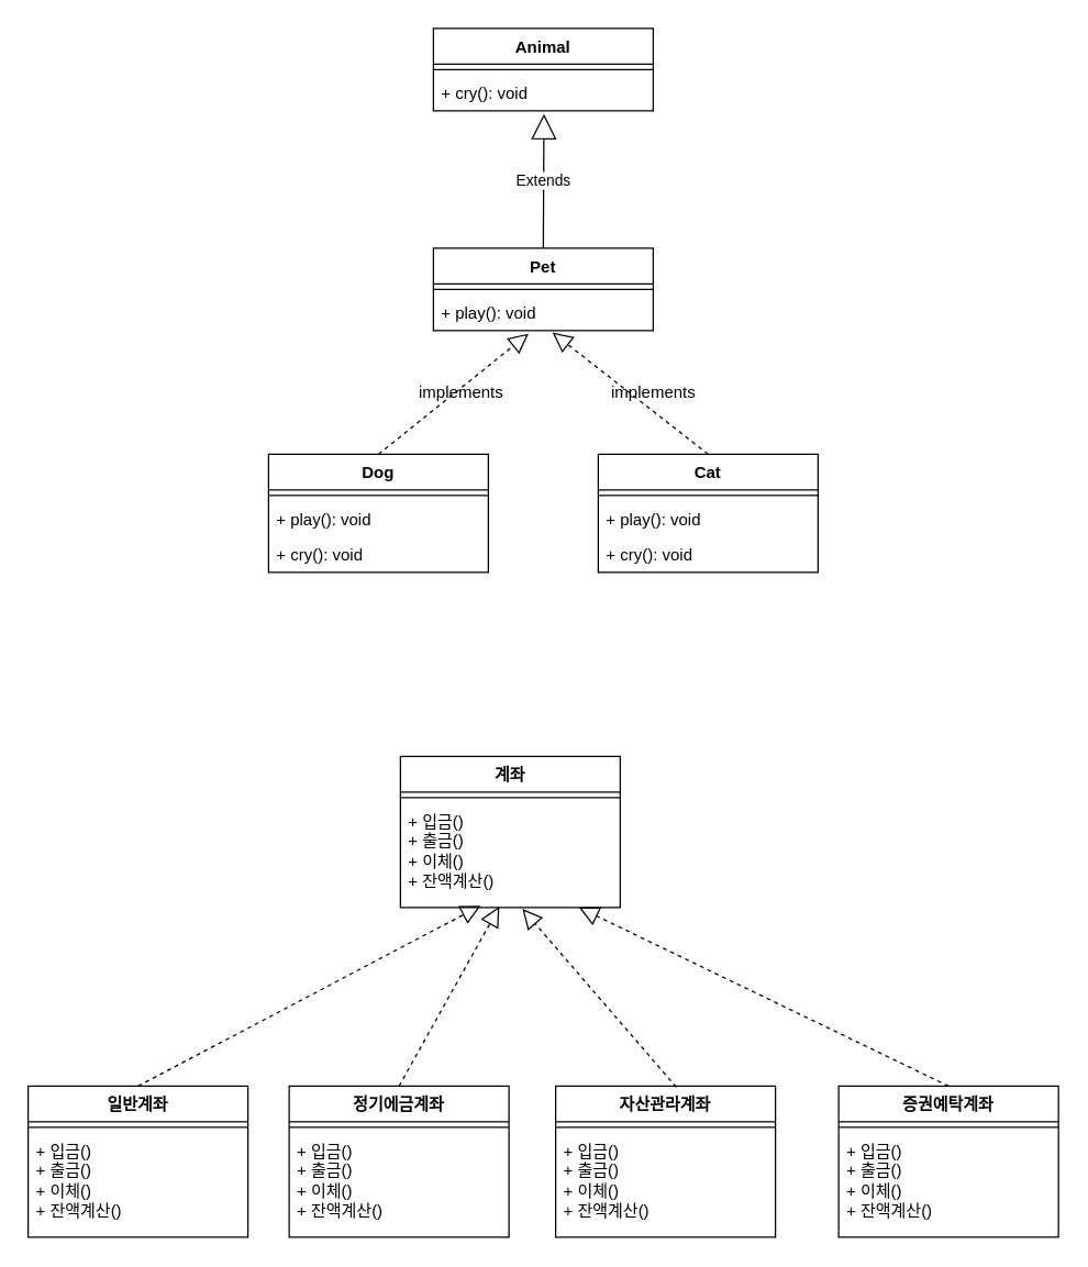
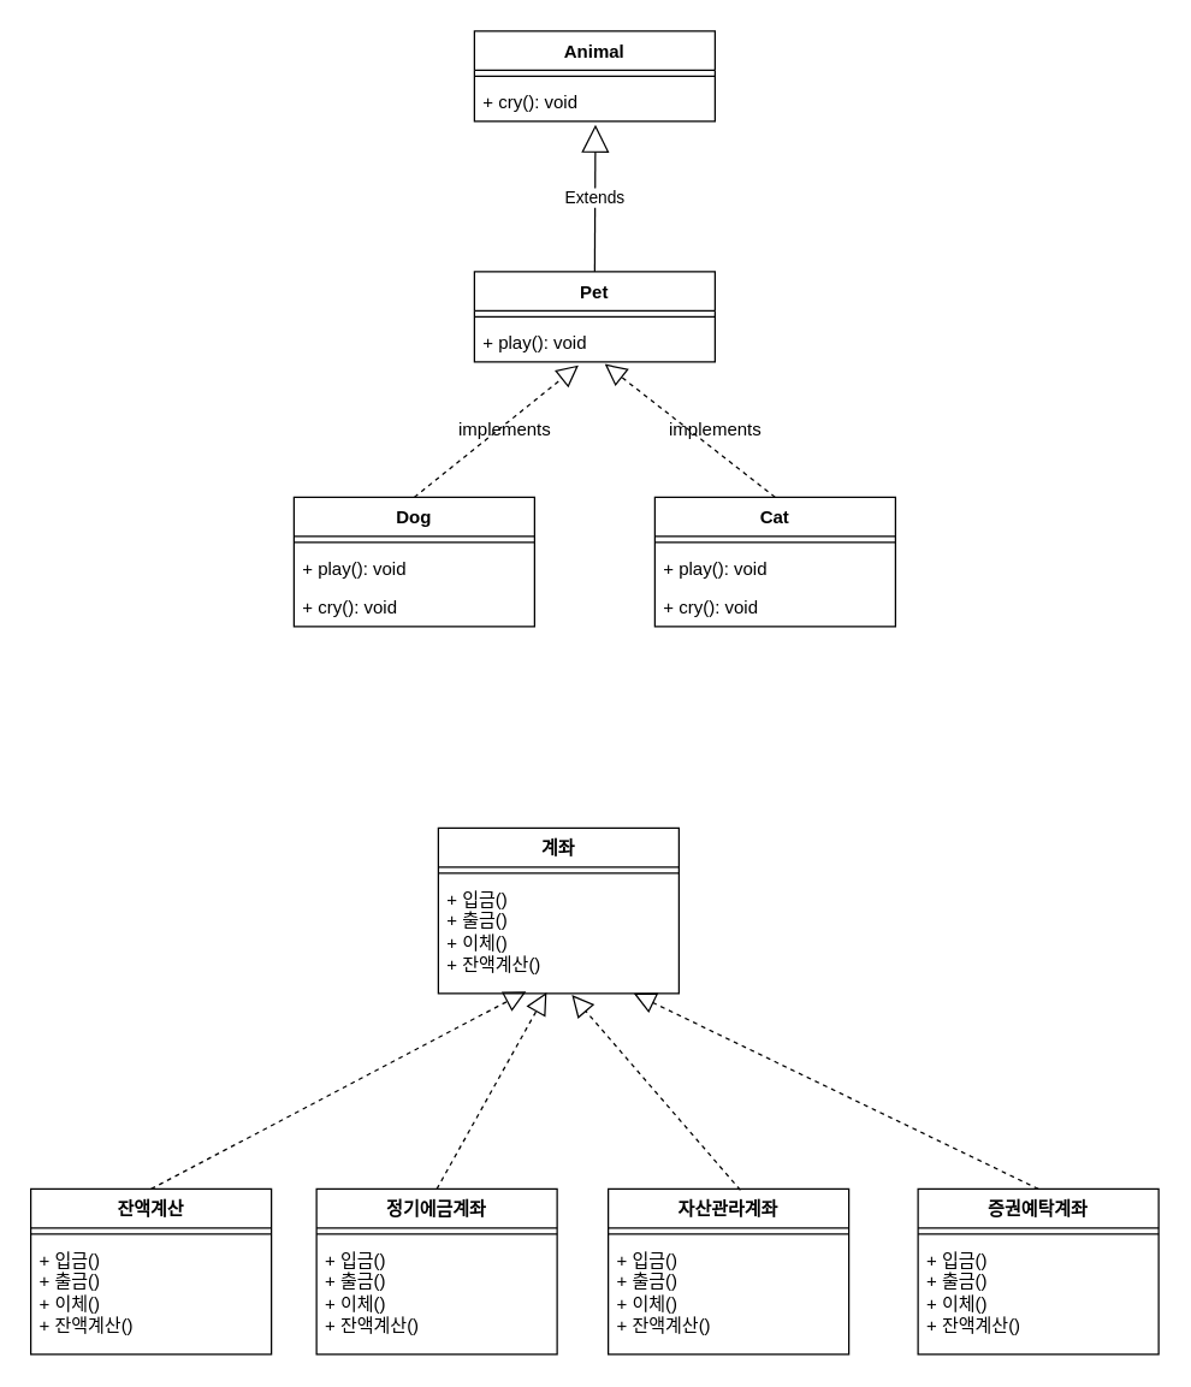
  <mxCell id="0" />
  <mxCell id="1" parent="0" />
  <mxCell id="2" value="Animal" style="swimlane;fontStyle=1;align=center;verticalAlign=top;childLayout=stackLayout;horizontal=1;startSize=26;horizontalStack=0;resizeParent=1;resizeParentMax=0;resizeLast=0;collapsible=1;marginBottom=0;whiteSpace=wrap;html=1;" vertex="1" parent="1"><mxGeometry x="315" y="20" width="160" height="60" as="geometry" /></mxCell>
  <mxCell id="3" value="" style="line;strokeWidth=1;fillColor=none;align=left;verticalAlign=middle;spacingTop=-1;spacingLeft=3;spacingRight=3;rotatable=0;labelPosition=right;points=[];portConstraint=eastwest;strokeColor=inherit;" vertex="1" parent="2"><mxGeometry y="26" width="160" height="8" as="geometry" /></mxCell>
  <mxCell id="4" value="+ cry(): void" style="text;strokeColor=none;fillColor=none;align=left;verticalAlign=top;spacingLeft=4;spacingRight=4;overflow=hidden;rotatable=0;points=[[0,0.5],[1,0.5]];portConstraint=eastwest;whiteSpace=wrap;html=1;" vertex="1" parent="2"><mxGeometry y="34" width="160" height="26" as="geometry" /></mxCell>
  <mxCell id="5" value="Pet" style="swimlane;fontStyle=1;align=center;verticalAlign=top;childLayout=stackLayout;horizontal=1;startSize=26;horizontalStack=0;resizeParent=1;resizeParentMax=0;resizeLast=0;collapsible=1;marginBottom=0;whiteSpace=wrap;html=1;" vertex="1" parent="1"><mxGeometry x="315" y="180" width="160" height="60" as="geometry" /></mxCell>
  <mxCell id="6" value="" style="line;strokeWidth=1;fillColor=none;align=left;verticalAlign=middle;spacingTop=-1;spacingLeft=3;spacingRight=3;rotatable=0;labelPosition=right;points=[];portConstraint=eastwest;strokeColor=inherit;" vertex="1" parent="5"><mxGeometry y="26" width="160" height="8" as="geometry" /></mxCell>
  <mxCell id="7" value="+ play(): void" style="text;strokeColor=none;fillColor=none;align=left;verticalAlign=top;spacingLeft=4;spacingRight=4;overflow=hidden;rotatable=0;points=[[0,0.5],[1,0.5]];portConstraint=eastwest;whiteSpace=wrap;html=1;" vertex="1" parent="5"><mxGeometry y="34" width="160" height="26" as="geometry" /></mxCell>
  <mxCell id="8" value="Cat" style="swimlane;fontStyle=1;align=center;verticalAlign=top;childLayout=stackLayout;horizontal=1;startSize=26;horizontalStack=0;resizeParent=1;resizeParentMax=0;resizeLast=0;collapsible=1;marginBottom=0;whiteSpace=wrap;html=1;" vertex="1" parent="1"><mxGeometry x="435" y="330" width="160" height="86" as="geometry" /></mxCell>
  <mxCell id="9" value="" style="line;strokeWidth=1;fillColor=none;align=left;verticalAlign=middle;spacingTop=-1;spacingLeft=3;spacingRight=3;rotatable=0;labelPosition=right;points=[];portConstraint=eastwest;strokeColor=inherit;" vertex="1" parent="8"><mxGeometry y="26" width="160" height="8" as="geometry" /></mxCell>
  <mxCell id="10" value="+ play(): void" style="text;strokeColor=none;fillColor=none;align=left;verticalAlign=top;spacingLeft=4;spacingRight=4;overflow=hidden;rotatable=0;points=[[0,0.5],[1,0.5]];portConstraint=eastwest;whiteSpace=wrap;html=1;" vertex="1" parent="8"><mxGeometry y="34" width="160" height="26" as="geometry" /></mxCell>
  <mxCell id="11" value="+ cry(): void" style="text;strokeColor=none;fillColor=none;align=left;verticalAlign=top;spacingLeft=4;spacingRight=4;overflow=hidden;rotatable=0;points=[[0,0.5],[1,0.5]];portConstraint=eastwest;whiteSpace=wrap;html=1;" vertex="1" parent="8"><mxGeometry y="60" width="160" height="26" as="geometry" /></mxCell>
  <mxCell id="12" value="Dog" style="swimlane;fontStyle=1;align=center;verticalAlign=top;childLayout=stackLayout;horizontal=1;startSize=26;horizontalStack=0;resizeParent=1;resizeParentMax=0;resizeLast=0;collapsible=1;marginBottom=0;whiteSpace=wrap;html=1;" vertex="1" parent="1"><mxGeometry x="195" y="330" width="160" height="86" as="geometry" /></mxCell>
  <mxCell id="13" value="" style="line;strokeWidth=1;fillColor=none;align=left;verticalAlign=middle;spacingTop=-1;spacingLeft=3;spacingRight=3;rotatable=0;labelPosition=right;points=[];portConstraint=eastwest;strokeColor=inherit;" vertex="1" parent="12"><mxGeometry y="26" width="160" height="8" as="geometry" /></mxCell>
  <mxCell id="14" value="+ play(): void" style="text;strokeColor=none;fillColor=none;align=left;verticalAlign=top;spacingLeft=4;spacingRight=4;overflow=hidden;rotatable=0;points=[[0,0.5],[1,0.5]];portConstraint=eastwest;whiteSpace=wrap;html=1;" vertex="1" parent="12"><mxGeometry y="34" width="160" height="26" as="geometry" /></mxCell>
  <mxCell id="15" value="+ cry(): void" style="text;strokeColor=none;fillColor=none;align=left;verticalAlign=top;spacingLeft=4;spacingRight=4;overflow=hidden;rotatable=0;points=[[0,0.5],[1,0.5]];portConstraint=eastwest;whiteSpace=wrap;html=1;" vertex="1" parent="12"><mxGeometry y="60" width="160" height="26" as="geometry" /></mxCell>
  <mxCell id="16" value="Extends" style="endArrow=block;endSize=16;endFill=0;html=1;rounded=0;entryX=0.503;entryY=1.085;entryDx=0;entryDy=0;entryPerimeter=0;" edge="1" parent="1" target="4"><mxGeometry width="160" relative="1" as="geometry"><mxPoint x="395" y="180" as="sourcePoint" /><mxPoint x="405" y="180" as="targetPoint" /></mxGeometry></mxCell>
  <mxCell id="17" value="" style="endArrow=block;dashed=1;endFill=0;endSize=12;html=1;rounded=0;exitX=0.5;exitY=0;exitDx=0;exitDy=0;entryX=0.433;entryY=1.085;entryDx=0;entryDy=0;entryPerimeter=0;" edge="1" parent="1" source="12" target="7"><mxGeometry width="160" relative="1" as="geometry"><mxPoint x="335" y="260" as="sourcePoint" /><mxPoint x="495" y="260" as="targetPoint" /></mxGeometry></mxCell>
  <mxCell id="18" value="" style="endArrow=block;dashed=1;endFill=0;endSize=12;html=1;rounded=0;exitX=0.5;exitY=0;exitDx=0;exitDy=0;entryX=0.542;entryY=1.054;entryDx=0;entryDy=0;entryPerimeter=0;" edge="1" parent="1" source="8" target="7"><mxGeometry width="160" relative="1" as="geometry"><mxPoint x="285" y="290" as="sourcePoint" /><mxPoint x="405" y="260" as="targetPoint" /></mxGeometry></mxCell>
  <mxCell id="19" value="implements" style="text;html=1;align=center;verticalAlign=middle;resizable=0;points=[];autosize=1;strokeColor=none;fillColor=none;" vertex="1" parent="1"><mxGeometry x="295" y="270" width="80" height="30" as="geometry" /></mxCell>
  <mxCell id="20" value="implements" style="text;html=1;align=center;verticalAlign=middle;resizable=0;points=[];autosize=1;strokeColor=none;fillColor=none;" vertex="1" parent="1"><mxGeometry x="435" y="270" width="80" height="30" as="geometry" /></mxCell>
  <mxCell id="21" value="계좌" style="swimlane;fontStyle=1;align=center;verticalAlign=top;childLayout=stackLayout;horizontal=1;startSize=26;horizontalStack=0;resizeParent=1;resizeParentMax=0;resizeLast=0;collapsible=1;marginBottom=0;whiteSpace=wrap;html=1;" vertex="1" parent="1"><mxGeometry x="291" y="550" width="160" height="110" as="geometry" /></mxCell>
  <mxCell id="22" value="" style="line;strokeWidth=1;fillColor=none;align=left;verticalAlign=middle;spacingTop=-1;spacingLeft=3;spacingRight=3;rotatable=0;labelPosition=right;points=[];portConstraint=eastwest;strokeColor=inherit;" vertex="1" parent="21"><mxGeometry y="26" width="160" height="8" as="geometry" /></mxCell>
  <mxCell id="23" value="+ 입금()&lt;div&gt;+ 출금()&lt;/div&gt;&lt;div&gt;+ 이체()&lt;/div&gt;&lt;div&gt;+ 잔액계산()&lt;/div&gt;" style="text;strokeColor=none;fillColor=none;align=left;verticalAlign=top;spacingLeft=4;spacingRight=4;overflow=hidden;rotatable=0;points=[[0,0.5],[1,0.5]];portConstraint=eastwest;whiteSpace=wrap;html=1;" vertex="1" parent="21"><mxGeometry y="34" width="160" height="76" as="geometry" /></mxCell>
- <mxCell id="24" value="일반계좌" style="swimlane;fontStyle=1;align=center;verticalAlign=top;childLayout=stackLayout;horizontal=1;startSize=26;horizontalStack=0;resizeParent=1;resizeParentMax=0;resizeLast=0;collapsible=1;marginBottom=0;whiteSpace=wrap;html=1;" vertex="1" parent="1"><mxGeometry x="20" y="790" width="160" height="110" as="geometry" /></mxCell>
+ <mxCell id="24" value="잔액계산" style="swimlane;fontStyle=1;align=center;verticalAlign=top;childLayout=stackLayout;horizontal=1;startSize=26;horizontalStack=0;resizeParent=1;resizeParentMax=0;resizeLast=0;collapsible=1;marginBottom=0;whiteSpace=wrap;html=1;" vertex="1" parent="1"><mxGeometry x="20" y="790" width="160" height="110" as="geometry" /></mxCell>
  <mxCell id="25" value="" style="line;strokeWidth=1;fillColor=none;align=left;verticalAlign=middle;spacingTop=-1;spacingLeft=3;spacingRight=3;rotatable=0;labelPosition=right;points=[];portConstraint=eastwest;strokeColor=inherit;" vertex="1" parent="24"><mxGeometry y="26" width="160" height="8" as="geometry" /></mxCell>
  <mxCell id="26" value="+ 입금()&lt;div&gt;+ 출금()&lt;/div&gt;&lt;div&gt;+ 이체()&lt;/div&gt;&lt;div&gt;+ 잔액계산()&lt;/div&gt;" style="text;strokeColor=none;fillColor=none;align=left;verticalAlign=top;spacingLeft=4;spacingRight=4;overflow=hidden;rotatable=0;points=[[0,0.5],[1,0.5]];portConstraint=eastwest;whiteSpace=wrap;html=1;" vertex="1" parent="24"><mxGeometry y="34" width="160" height="76" as="geometry" /></mxCell>
  <mxCell id="27" value="정기에금계좌" style="swimlane;fontStyle=1;align=center;verticalAlign=top;childLayout=stackLayout;horizontal=1;startSize=26;horizontalStack=0;resizeParent=1;resizeParentMax=0;resizeLast=0;collapsible=1;marginBottom=0;whiteSpace=wrap;html=1;" vertex="1" parent="1"><mxGeometry x="210" y="790" width="160" height="110" as="geometry" /></mxCell>
  <mxCell id="28" value="" style="line;strokeWidth=1;fillColor=none;align=left;verticalAlign=middle;spacingTop=-1;spacingLeft=3;spacingRight=3;rotatable=0;labelPosition=right;points=[];portConstraint=eastwest;strokeColor=inherit;" vertex="1" parent="27"><mxGeometry y="26" width="160" height="8" as="geometry" /></mxCell>
  <mxCell id="29" value="+ 입금()&lt;div&gt;+ 출금()&lt;/div&gt;&lt;div&gt;+ 이체()&lt;/div&gt;&lt;div&gt;+ 잔액계산()&lt;/div&gt;" style="text;strokeColor=none;fillColor=none;align=left;verticalAlign=top;spacingLeft=4;spacingRight=4;overflow=hidden;rotatable=0;points=[[0,0.5],[1,0.5]];portConstraint=eastwest;whiteSpace=wrap;html=1;" vertex="1" parent="27"><mxGeometry y="34" width="160" height="76" as="geometry" /></mxCell>
  <mxCell id="30" value="자산관라계좌" style="swimlane;fontStyle=1;align=center;verticalAlign=top;childLayout=stackLayout;horizontal=1;startSize=26;horizontalStack=0;resizeParent=1;resizeParentMax=0;resizeLast=0;collapsible=1;marginBottom=0;whiteSpace=wrap;html=1;" vertex="1" parent="1"><mxGeometry x="404" y="790" width="160" height="110" as="geometry" /></mxCell>
  <mxCell id="31" value="" style="line;strokeWidth=1;fillColor=none;align=left;verticalAlign=middle;spacingTop=-1;spacingLeft=3;spacingRight=3;rotatable=0;labelPosition=right;points=[];portConstraint=eastwest;strokeColor=inherit;" vertex="1" parent="30"><mxGeometry y="26" width="160" height="8" as="geometry" /></mxCell>
  <mxCell id="32" value="+ 입금()&lt;div&gt;+ 출금()&lt;/div&gt;&lt;div&gt;+ 이체()&lt;/div&gt;&lt;div&gt;+ 잔액계산()&lt;/div&gt;" style="text;strokeColor=none;fillColor=none;align=left;verticalAlign=top;spacingLeft=4;spacingRight=4;overflow=hidden;rotatable=0;points=[[0,0.5],[1,0.5]];portConstraint=eastwest;whiteSpace=wrap;html=1;" vertex="1" parent="30"><mxGeometry y="34" width="160" height="76" as="geometry" /></mxCell>
  <mxCell id="33" value="증권예탁계좌" style="swimlane;fontStyle=1;align=center;verticalAlign=top;childLayout=stackLayout;horizontal=1;startSize=26;horizontalStack=0;resizeParent=1;resizeParentMax=0;resizeLast=0;collapsible=1;marginBottom=0;whiteSpace=wrap;html=1;" vertex="1" parent="1"><mxGeometry x="610" y="790" width="160" height="110" as="geometry" /></mxCell>
  <mxCell id="34" value="" style="line;strokeWidth=1;fillColor=none;align=left;verticalAlign=middle;spacingTop=-1;spacingLeft=3;spacingRight=3;rotatable=0;labelPosition=right;points=[];portConstraint=eastwest;strokeColor=inherit;" vertex="1" parent="33"><mxGeometry y="26" width="160" height="8" as="geometry" /></mxCell>
  <mxCell id="35" value="+ 입금()&lt;div&gt;+ 출금()&lt;/div&gt;&lt;div&gt;+ 이체()&lt;/div&gt;&lt;div&gt;+ 잔액계산()&lt;/div&gt;" style="text;strokeColor=none;fillColor=none;align=left;verticalAlign=top;spacingLeft=4;spacingRight=4;overflow=hidden;rotatable=0;points=[[0,0.5],[1,0.5]];portConstraint=eastwest;whiteSpace=wrap;html=1;" vertex="1" parent="33"><mxGeometry y="34" width="160" height="76" as="geometry" /></mxCell>
  <mxCell id="36" value="" style="endArrow=block;dashed=1;endFill=0;endSize=12;html=1;rounded=0;exitX=0.5;exitY=0;exitDx=0;exitDy=0;entryX=0.365;entryY=0.982;entryDx=0;entryDy=0;entryPerimeter=0;" edge="1" parent="1" source="24" target="23"><mxGeometry width="160" relative="1" as="geometry"><mxPoint x="161" y="600" as="sourcePoint" /><mxPoint x="321" y="600" as="targetPoint" /></mxGeometry></mxCell>
  <mxCell id="37" value="" style="endArrow=block;dashed=1;endFill=0;endSize=12;html=1;rounded=0;exitX=0.5;exitY=0;exitDx=0;exitDy=0;entryX=0.45;entryY=0.992;entryDx=0;entryDy=0;entryPerimeter=0;" edge="1" parent="1" source="27" target="23"><mxGeometry width="160" relative="1" as="geometry"><mxPoint x="291" y="780" as="sourcePoint" /><mxPoint x="451" y="780" as="targetPoint" /></mxGeometry></mxCell>
  <mxCell id="38" value="" style="endArrow=block;dashed=1;endFill=0;endSize=12;html=1;rounded=0;entryX=0.555;entryY=1.013;entryDx=0;entryDy=0;entryPerimeter=0;exitX=0.549;exitY=0.007;exitDx=0;exitDy=0;exitPerimeter=0;" edge="1" parent="1" source="30" target="23"><mxGeometry width="160" relative="1" as="geometry"><mxPoint x="271" y="910" as="sourcePoint" /><mxPoint x="431" y="910" as="targetPoint" /></mxGeometry></mxCell>
  <mxCell id="39" value="" style="endArrow=block;dashed=1;endFill=0;endSize=12;html=1;rounded=0;exitX=0.5;exitY=0;exitDx=0;exitDy=0;" edge="1" parent="1" source="33"><mxGeometry width="160" relative="1" as="geometry"><mxPoint x="271" y="910" as="sourcePoint" /><mxPoint x="421" y="660" as="targetPoint" /></mxGeometry></mxCell>
